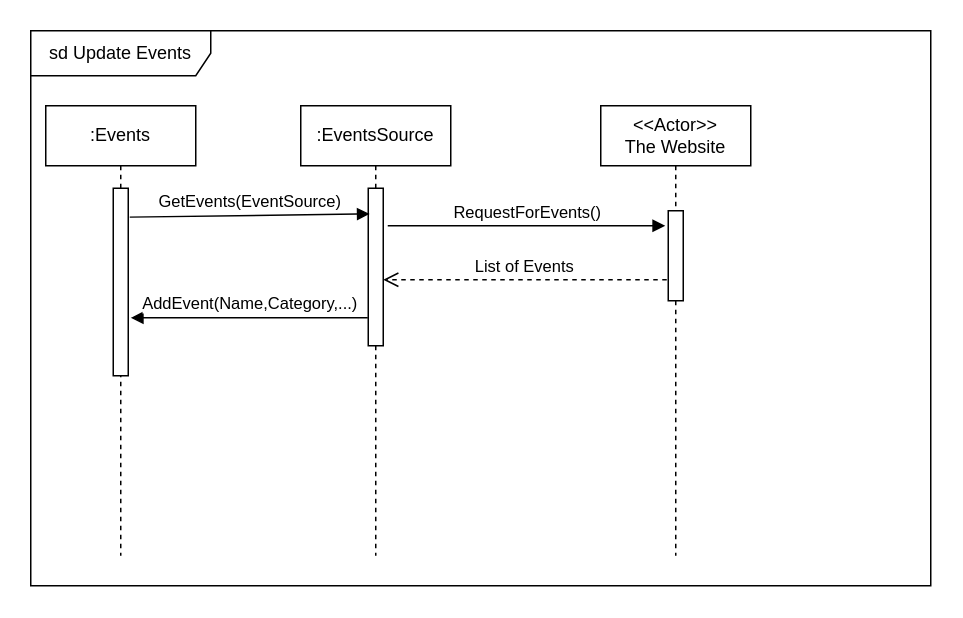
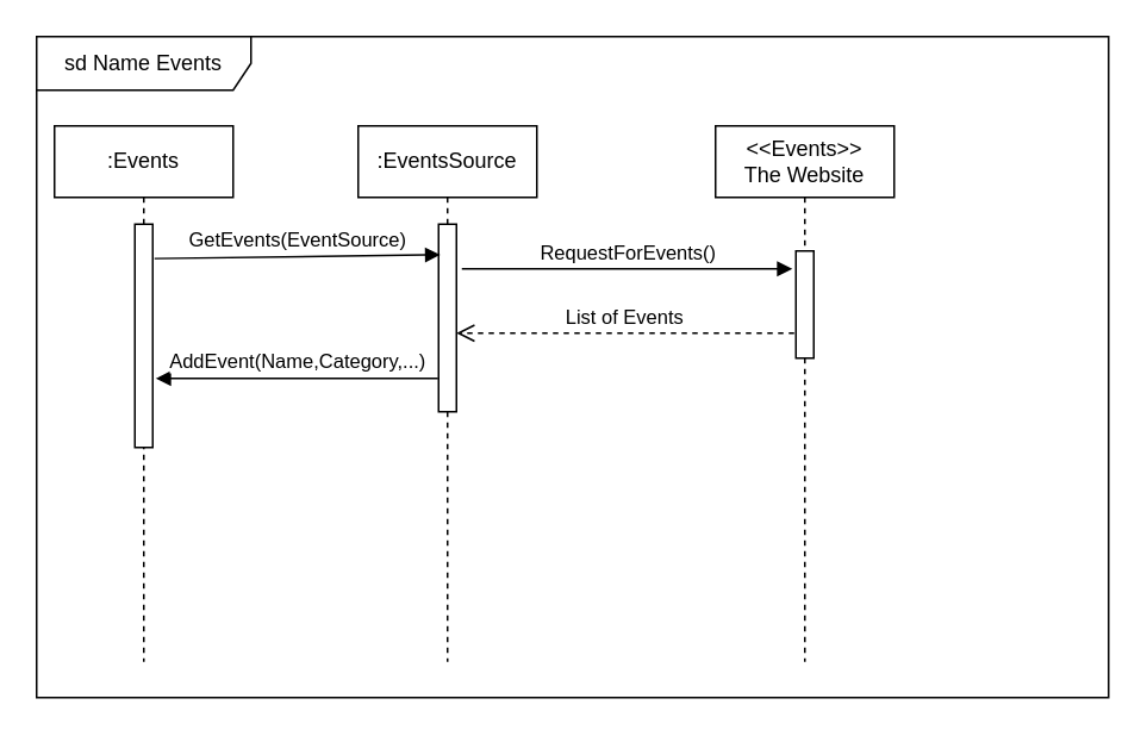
  <mxCell id="0" />
  <mxCell id="1" parent="0" />
- <mxCell id="2" value="sd Update Events" style="shape=umlFrame;whiteSpace=wrap;html=1;width=120;height=30;" vertex="1" parent="1"><mxGeometry x="20" y="20" width="600" height="370" as="geometry" /></mxCell>
+ <mxCell id="2" value="sd Name Events" style="shape=umlFrame;whiteSpace=wrap;html=1;width=120;height=30;" vertex="1" parent="1"><mxGeometry x="20" y="20" width="600" height="370" as="geometry" /></mxCell>
  <mxCell id="3" value=":Events&lt;br&gt;" style="shape=umlLifeline;perimeter=lifelinePerimeter;whiteSpace=wrap;html=1;container=1;collapsible=0;recursiveResize=0;outlineConnect=0;" vertex="1" parent="1"><mxGeometry x="30" y="70" width="100" height="300" as="geometry" /></mxCell>
  <mxCell id="4" value="" style="html=1;points=[];perimeter=orthogonalPerimeter;" vertex="1" parent="3"><mxGeometry x="45" y="55" width="10" height="125" as="geometry" /></mxCell>
  <mxCell id="5" value=":EventsSource" style="shape=umlLifeline;perimeter=lifelinePerimeter;whiteSpace=wrap;html=1;container=1;collapsible=0;recursiveResize=0;outlineConnect=0;" vertex="1" parent="1"><mxGeometry x="200" y="70" width="100" height="300" as="geometry" /></mxCell>
  <mxCell id="6" value="" style="html=1;points=[];perimeter=orthogonalPerimeter;" vertex="1" parent="5"><mxGeometry x="45" y="55" width="10" height="105" as="geometry" /></mxCell>
- <mxCell id="7" value="&amp;lt;&amp;lt;Actor&amp;gt;&amp;gt;&lt;br&gt;The Website&lt;br&gt;" style="shape=umlLifeline;perimeter=lifelinePerimeter;whiteSpace=wrap;html=1;container=1;collapsible=0;recursiveResize=0;outlineConnect=0;" vertex="1" parent="1"><mxGeometry x="400" y="70" width="100" height="300" as="geometry" /></mxCell>
+ <mxCell id="7" value="&amp;lt;&amp;lt;Events&amp;gt;&amp;gt;&lt;br&gt;The Website&lt;br&gt;" style="shape=umlLifeline;perimeter=lifelinePerimeter;whiteSpace=wrap;html=1;container=1;collapsible=0;recursiveResize=0;outlineConnect=0;" vertex="1" parent="1"><mxGeometry x="400" y="70" width="100" height="300" as="geometry" /></mxCell>
  <mxCell id="8" value="" style="html=1;points=[];perimeter=orthogonalPerimeter;" vertex="1" parent="7"><mxGeometry x="45" y="70" width="10" height="60" as="geometry" /></mxCell>
  <mxCell id="9" value="GetEvents(EventSource)" style="html=1;verticalAlign=bottom;endArrow=block;exitX=1.1;exitY=0.154;exitDx=0;exitDy=0;exitPerimeter=0;entryX=0.1;entryY=0.163;entryDx=0;entryDy=0;entryPerimeter=0;" edge="1" parent="1" source="4" target="6"><mxGeometry width="80" relative="1" as="geometry"><mxPoint x="120" y="150" as="sourcePoint" /><mxPoint x="200" y="150" as="targetPoint" /></mxGeometry></mxCell>
  <mxCell id="10" value="RequestForEvents()" style="html=1;verticalAlign=bottom;endArrow=block;exitX=1.3;exitY=0.371;exitDx=0;exitDy=0;exitPerimeter=0;entryX=-0.233;entryY=0.192;entryDx=0;entryDy=0;entryPerimeter=0;" edge="1" parent="1"><mxGeometry width="80" relative="1" as="geometry"><mxPoint x="258" y="150" as="sourcePoint" /><mxPoint x="443" y="150" as="targetPoint" /></mxGeometry></mxCell>
  <mxCell id="11" value="List of Events" style="html=1;verticalAlign=bottom;endArrow=open;dashed=1;endSize=8;exitX=-0.1;exitY=0.767;exitDx=0;exitDy=0;exitPerimeter=0;" edge="1" parent="1" source="8" target="6"><mxGeometry relative="1" as="geometry"><mxPoint x="420" y="180" as="sourcePoint" /><mxPoint x="340" y="180" as="targetPoint" /></mxGeometry></mxCell>
  <mxCell id="12" value="AddEvent(Name,Category,...)" style="html=1;verticalAlign=bottom;endArrow=block;exitX=-0.033;exitY=0.822;exitDx=0;exitDy=0;exitPerimeter=0;entryX=1.167;entryY=0.691;entryDx=0;entryDy=0;entryPerimeter=0;" edge="1" parent="1" source="6" target="4"><mxGeometry width="80" relative="1" as="geometry"><mxPoint x="150" y="180" as="sourcePoint" /><mxPoint x="230" y="180" as="targetPoint" /></mxGeometry></mxCell>
